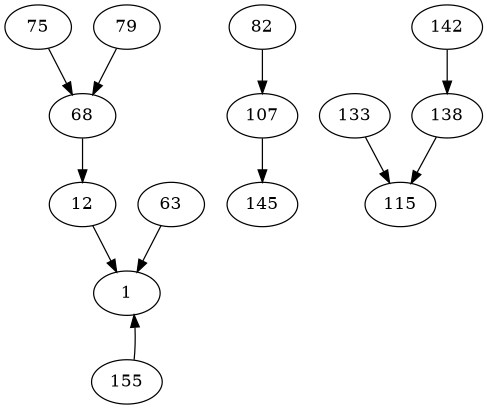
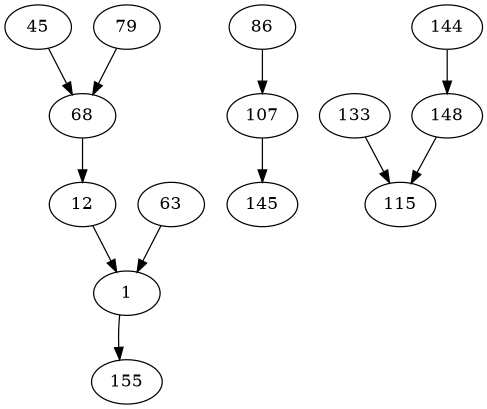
  digraph {
    n1 [label=1]
    n2 [label=12]
    n3 [label=63]
    n4 [label=68]
-   n5 [label=75]
+   n5 [label=45]
    n6 [label=79]
-   n7 [label=82]
+   n7 [label=86]
    n8 [label=107]
    n9 [label=145]
    n10 [label=115]
    n11 [label=133]
-   n12 [label=138]
-   n13 [label=142]
+   n12 [label=148]
+   n13 [label=144]
    n14 [label=155]
    n2 -> n1
    n3 -> n1
    n4 -> n2
    n5 -> n4
    n6 -> n4
    n7 -> n8
    n8 -> n9
    n11 -> n10
    n12 -> n10
    n13 -> n12
-   n14 -> n1
+   n1 -> n14
  }
